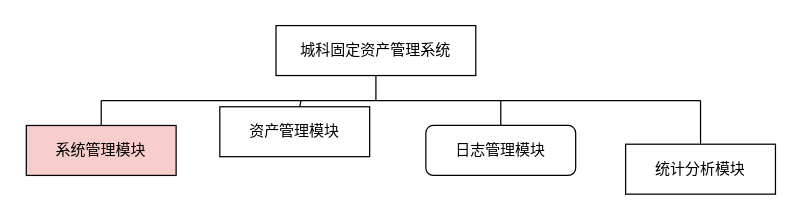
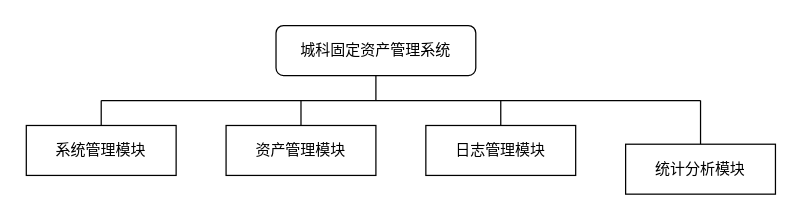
  <mxCell id="0" />
  <mxCell id="1" parent="0" />
  <mxCell id="2" style="edgeStyle=none;html=1;endArrow=none;endFill=0;" edge="1" parent="1" source="3"><mxGeometry relative="1" as="geometry"><mxPoint x="300" y="80" as="targetPoint" /></mxGeometry></mxCell>
- <mxCell id="3" value="城科固定资产管理系统" style="rounded=0;whiteSpace=wrap;html=1;" vertex="1" parent="1"><mxGeometry x="220" y="20" width="160" height="40" as="geometry" /></mxCell>
+ <mxCell id="3" value="城科固定资产管理系统" style="whiteSpace=wrap;html=1;rounded=1;" vertex="1" parent="1"><mxGeometry x="220" y="20" width="160" height="40" as="geometry" /></mxCell>
  <mxCell id="4" style="edgeStyle=none;html=1;endArrow=none;endFill=0;" edge="1" parent="1" source="5"><mxGeometry relative="1" as="geometry"><mxPoint x="80" y="80" as="targetPoint" /></mxGeometry></mxCell>
- <mxCell id="5" value="系统管理模块" style="rounded=0;whiteSpace=wrap;html=1;fillColor=#f8cecc;" vertex="1" parent="1"><mxGeometry x="20" y="100" width="120" height="40" as="geometry" /></mxCell>
+ <mxCell id="5" value="系统管理模块" style="rounded=0;whiteSpace=wrap;html=1;" vertex="1" parent="1"><mxGeometry x="20" y="100" width="120" height="40" as="geometry" /></mxCell>
  <mxCell id="6" style="edgeStyle=none;html=1;endArrow=none;endFill=0;" edge="1" parent="1" source="7"><mxGeometry relative="1" as="geometry"><mxPoint x="240" y="80" as="targetPoint" /></mxGeometry></mxCell>
- <mxCell id="7" value="资产管理模块" style="rounded=0;whiteSpace=wrap;html=1;" vertex="1" parent="1"><mxGeometry x="175" y="85" width="120" height="40" as="geometry" /></mxCell>
+ <mxCell id="7" value="资产管理模块" style="rounded=0;whiteSpace=wrap;html=1;" vertex="1" parent="1"><mxGeometry x="180" y="100" width="120" height="40" as="geometry" /></mxCell>
  <mxCell id="8" style="edgeStyle=none;html=1;endArrow=none;endFill=0;" edge="1" parent="1" source="9"><mxGeometry relative="1" as="geometry"><mxPoint x="400" y="80" as="targetPoint" /></mxGeometry></mxCell>
- <mxCell id="9" value="日志管理模块" style="whiteSpace=wrap;html=1;rounded=1;" vertex="1" parent="1"><mxGeometry x="340" y="100" width="120" height="40" as="geometry" /></mxCell>
+ <mxCell id="9" value="日志管理模块" style="rounded=0;whiteSpace=wrap;html=1;" vertex="1" parent="1"><mxGeometry x="340" y="100" width="120" height="40" as="geometry" /></mxCell>
  <mxCell id="10" style="edgeStyle=none;html=1;endArrow=none;endFill=0;" edge="1" parent="1" source="11"><mxGeometry relative="1" as="geometry"><mxPoint x="560" y="80" as="targetPoint" /></mxGeometry></mxCell>
  <mxCell id="11" value="统计分析模块" style="rounded=0;whiteSpace=wrap;html=1;" vertex="1" parent="1"><mxGeometry x="500" y="115" width="120" height="40" as="geometry" /></mxCell>
  <mxCell id="12" value="" style="endArrow=none;html=1;" edge="1" parent="1"><mxGeometry width="50" height="50" relative="1" as="geometry"><mxPoint x="80" y="80" as="sourcePoint" /><mxPoint x="560" y="80" as="targetPoint" /><Array as="points" /></mxGeometry></mxCell>
